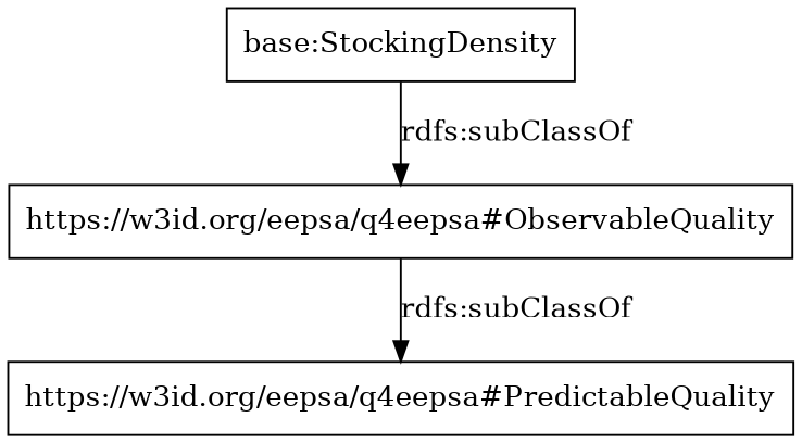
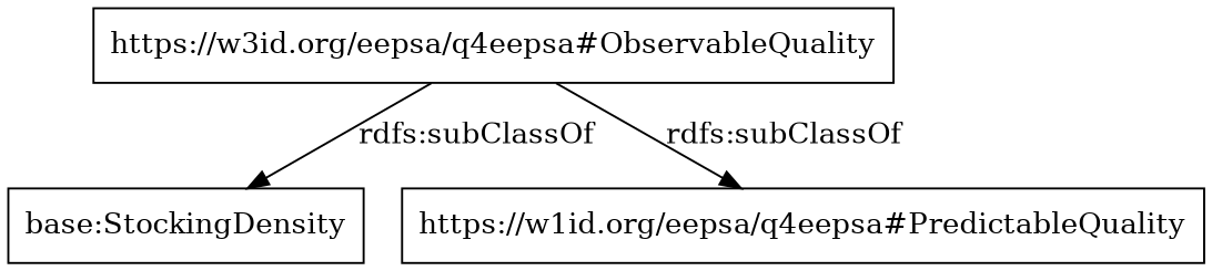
  digraph {
    rankdir=TB
    node [color=black shape=rectangle]
    "base:StockingDensity"
    "https://w3id.org/eepsa/q4eepsa#ObservableQuality"
-   "https://w3id.org/eepsa/q4eepsa#PredictableQuality"
-   "base:StockingDensity" -> "https://w3id.org/eepsa/q4eepsa#ObservableQuality" [label="rdfs:subClassOf"]
+   "https://w3id.org/eepsa/q4eepsa#PredictableQuality" [label="https://w1id.org/eepsa/q4eepsa#PredictableQuality"]
+   "https://w3id.org/eepsa/q4eepsa#ObservableQuality" -> "base:StockingDensity" [label="rdfs:subClassOf"]
    "https://w3id.org/eepsa/q4eepsa#ObservableQuality" -> "https://w3id.org/eepsa/q4eepsa#PredictableQuality" [label="rdfs:subClassOf"]
  }
